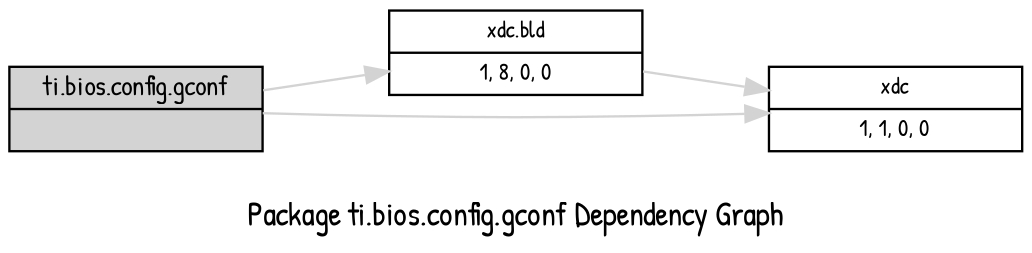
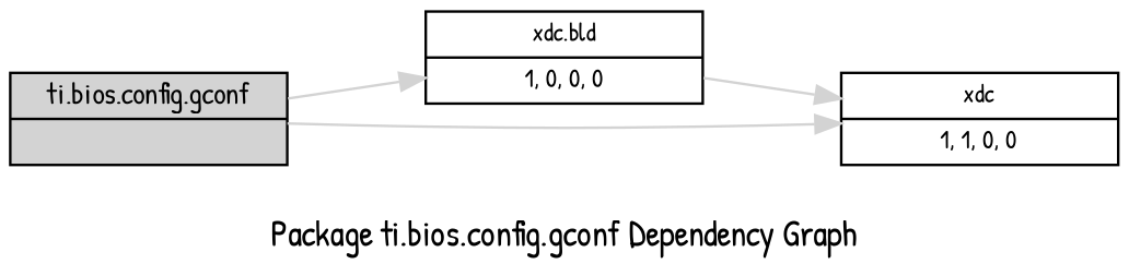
  digraph {
    concentrate=true
    label="\nPackage ti.bios.config.gconf Dependency Graph"
    rankdir=LR
    ranksep=.75
    fontname="Patrick Hand"
    node [color=black fillcolor=white fixedsize=true font=Helvetica fontsize=10 shape=record style=filled fontname="Patrick Hand"]
    edge [color=lightgrey style=solid fontname="Patrick Hand"]
    n1 [fillcolor=lightgrey fontsize=12 label="ti.bios.config.gconf|" width=1.5]
-   n2 [label="xdc.bld|1, 8, 0, 0" width=1.5]
+   n2 [label="xdc.bld|1, 0, 0, 0" width=1.5]
    n3 [label="xdc|1, 1, 0, 0" width=1.5]
    n1 -> n2
    n1 -> n3
    n2 -> n3
  }
